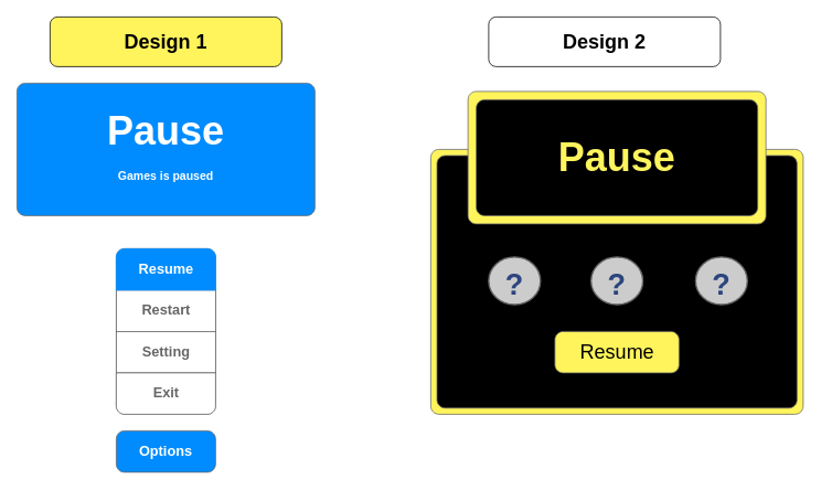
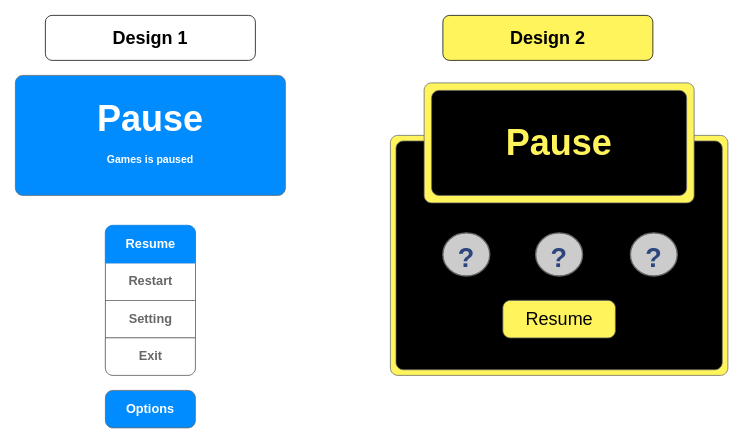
  <mxCell id="0" />
  <mxCell id="1" parent="0" />
  <mxCell id="2" value="" style="strokeWidth=1;shadow=0;dashed=0;align=center;html=1;shape=mxgraph.mockup.buttons.multiButton;fillColor=#008cff;strokeColor=#666666;mainText=;subText=;" parent="1" vertex="1"><mxGeometry x="20" y="100" width="360" height="160" as="geometry" /></mxCell>
  <mxCell id="3" value="&lt;font style=&quot;font-size: 48px;&quot;&gt;Pause&lt;/font&gt;" style="strokeWidth=1;shadow=0;dashed=0;align=center;html=1;shape=mxgraph.mockup.anchor;fontSize=16;fontColor=#ffffff;fontStyle=1;whiteSpace=wrap;" parent="2" vertex="1"><mxGeometry y="25.6" width="360" height="64" as="geometry" /></mxCell>
  <mxCell id="4" value="&lt;font style=&quot;font-size: 14px;&quot;&gt;Games is paused&lt;/font&gt;" style="strokeWidth=1;shadow=0;dashed=0;align=center;html=1;shape=mxgraph.mockup.anchor;fontSize=12;fontColor=#ffffff;fontStyle=1;whiteSpace=wrap;" parent="2" vertex="1"><mxGeometry y="96" width="360" height="32" as="geometry" /></mxCell>
  <mxCell id="5" value="" style="strokeWidth=1;shadow=0;dashed=0;align=center;html=1;shape=mxgraph.mockup.rrect;rSize=10;strokeColor=#666666;" parent="1" vertex="1"><mxGeometry x="140" y="300" width="120" height="200" as="geometry" /></mxCell>
  <mxCell id="6" value="Restart" style="strokeColor=inherit;fillColor=inherit;gradientColor=inherit;strokeWidth=1;shadow=0;dashed=0;align=center;html=1;shape=mxgraph.mockup.rrect;rSize=0;fontSize=17;fontColor=#666666;fontStyle=1;resizeWidth=1;" parent="5" vertex="1"><mxGeometry width="120" height="50" relative="1" as="geometry"><mxPoint y="50" as="offset" /></mxGeometry></mxCell>
  <mxCell id="7" value="Setting" style="strokeColor=inherit;fillColor=inherit;gradientColor=inherit;strokeWidth=1;shadow=0;dashed=0;align=center;html=1;shape=mxgraph.mockup.rrect;rSize=0;fontSize=17;fontColor=#666666;fontStyle=1;resizeWidth=1;" parent="5" vertex="1"><mxGeometry width="120" height="50" relative="1" as="geometry"><mxPoint y="100" as="offset" /></mxGeometry></mxCell>
  <mxCell id="8" value="Exit" style="strokeColor=inherit;fillColor=inherit;gradientColor=inherit;strokeWidth=1;shadow=0;dashed=0;align=center;html=1;shape=mxgraph.mockup.bottomButton;rSize=10;fontSize=17;fontColor=#666666;fontStyle=1;resizeWidth=1;" parent="5" vertex="1"><mxGeometry y="1" width="120" height="50" relative="1" as="geometry"><mxPoint y="-50" as="offset" /></mxGeometry></mxCell>
  <mxCell id="9" value="Resume" style="strokeWidth=1;shadow=0;dashed=0;align=center;html=1;shape=mxgraph.mockup.topButton;rSize=10;fontSize=17;fontColor=#ffffff;fontStyle=1;fillColor=#008cff;strokeColor=#008cff;resizeWidth=1;" parent="5" vertex="1"><mxGeometry width="120" height="50" relative="1" as="geometry" /></mxCell>
  <mxCell id="10" value="Options" style="strokeWidth=1;shadow=0;dashed=0;align=center;html=1;shape=mxgraph.mockup.buttons.button;strokeColor=#666666;fontColor=#ffffff;mainText=;buttonStyle=round;fontSize=17;fontStyle=1;fillColor=#008cff;whiteSpace=wrap;" parent="1" vertex="1"><mxGeometry x="140" y="520" width="120" height="50" as="geometry" /></mxCell>
- <mxCell id="11" value="&lt;b&gt;&lt;font style=&quot;font-size: 24px;&quot;&gt;Design 1&lt;/font&gt;&lt;/b&gt;" style="rounded=1;whiteSpace=wrap;html=1;fillColor=#fff45c;" vertex="1" parent="1"><mxGeometry x="60" y="20" width="280" height="60" as="geometry" /></mxCell>
- <mxCell id="12" value="&lt;b style=&quot;font-size: 12px;&quot;&gt;&lt;font style=&quot;font-size: 24px;&quot;&gt;Design 2&lt;/font&gt;&lt;/b&gt;" style="rounded=1;whiteSpace=wrap;html=1;fontSize=24;" vertex="1" parent="1"><mxGeometry x="590" y="20" width="280" height="60" as="geometry" /></mxCell>
+ <mxCell id="11" value="&lt;b&gt;&lt;font style=&quot;font-size: 24px;&quot;&gt;Design 1&lt;/font&gt;&lt;/b&gt;" style="rounded=1;whiteSpace=wrap;html=1;" vertex="1" parent="1"><mxGeometry x="60" y="20" width="280" height="60" as="geometry" /></mxCell>
+ <mxCell id="12" value="&lt;b style=&quot;font-size: 12px;&quot;&gt;&lt;font style=&quot;font-size: 24px;&quot;&gt;Design 2&lt;/font&gt;&lt;/b&gt;" style="rounded=1;whiteSpace=wrap;html=1;fontSize=24;fillColor=#fff45c;" vertex="1" parent="1"><mxGeometry x="590" y="20" width="280" height="60" as="geometry" /></mxCell>
  <mxCell id="13" value="" style="strokeWidth=1;shadow=0;dashed=0;align=center;html=1;shape=mxgraph.mockup.buttons.multiButton;fillColor=#FFF45C;strokeColor=#666666;mainText=;subText=;" vertex="1" parent="1"><mxGeometry x="520" y="180" width="450" height="320" as="geometry" /></mxCell>
  <mxCell id="14" value="" style="strokeWidth=1;shadow=0;dashed=0;align=center;html=1;shape=mxgraph.mockup.anchor;fontSize=12;fontColor=#ffffff;fontStyle=1;whiteSpace=wrap;" vertex="1" parent="13"><mxGeometry y="192" width="450" height="64" as="geometry" /></mxCell>
  <mxCell id="15" value="" style="strokeWidth=1;shadow=0;dashed=0;align=center;html=1;shape=mxgraph.mockup.buttons.multiButton;fillColor=#000000;strokeColor=#666666;mainText=;subText=;" vertex="1" parent="13"><mxGeometry x="7.5" y="7.5" width="435" height="305" as="geometry" /></mxCell>
  <mxCell id="16" value="" style="strokeWidth=1;shadow=0;dashed=0;align=center;html=1;shape=mxgraph.mockup.anchor;fontSize=12;fontColor=#ffffff;fontStyle=1;whiteSpace=wrap;" vertex="1" parent="15"><mxGeometry y="183" width="435" height="61" as="geometry" /></mxCell>
  <mxCell id="17" value="" style="strokeWidth=1;shadow=0;dashed=0;align=center;html=1;shape=mxgraph.mockup.buttons.multiButton;fillColor=#FFF45C;strokeColor=#666666;mainText=;subText=;" vertex="1" parent="15"><mxGeometry x="37.5" y="-77.5" width="360" height="160" as="geometry" /></mxCell>
  <mxCell id="18" value="" style="strokeWidth=1;shadow=0;dashed=0;align=center;html=1;shape=mxgraph.mockup.anchor;fontSize=12;fontColor=#ffffff;fontStyle=1;whiteSpace=wrap;" vertex="1" parent="17"><mxGeometry y="96" width="360" height="32" as="geometry" /></mxCell>
  <mxCell id="19" value="" style="strokeWidth=1;shadow=0;dashed=0;align=center;html=1;shape=mxgraph.mockup.buttons.multiButton;fillColor=#000000;strokeColor=#666666;mainText=;subText=;" vertex="1" parent="17"><mxGeometry x="10" y="10" width="340" height="140" as="geometry" /></mxCell>
  <mxCell id="20" value="&lt;font color=&quot;#fff45c&quot; style=&quot;font-size: 48px;&quot;&gt;Pause&lt;/font&gt;" style="strokeWidth=1;shadow=0;dashed=0;align=center;html=1;shape=mxgraph.mockup.anchor;fontSize=16;fontColor=#ffffff;fontStyle=1;whiteSpace=wrap;" vertex="1" parent="19"><mxGeometry y="42" width="340" height="56" as="geometry" /></mxCell>
  <mxCell id="21" value="" style="strokeWidth=1;shadow=0;dashed=0;align=center;html=1;shape=mxgraph.mockup.anchor;fontSize=12;fontColor=#ffffff;fontStyle=1;whiteSpace=wrap;" vertex="1" parent="19"><mxGeometry y="84" width="340" height="28" as="geometry" /></mxCell>
  <mxCell id="22" value="" style="verticalLabelPosition=bottom;shadow=0;dashed=0;align=center;html=1;verticalAlign=top;strokeWidth=1;shape=mxgraph.mockup.misc.help_icon;fontSize=24;fontColor=#FFF45C;fillColor=#000000;" vertex="1" parent="15"><mxGeometry x="62.5" y="122.5" width="62.5" height="57.5" as="geometry" /></mxCell>
  <mxCell id="23" value="" style="verticalLabelPosition=bottom;shadow=0;dashed=0;align=center;html=1;verticalAlign=top;strokeWidth=1;shape=mxgraph.mockup.misc.help_icon;fontSize=24;fontColor=#FFF45C;fillColor=#000000;" vertex="1" parent="15"><mxGeometry x="312.5" y="122.5" width="62.5" height="57.5" as="geometry" /></mxCell>
  <mxCell id="24" value="&lt;font color=&quot;#000000&quot;&gt;Resume&lt;/font&gt;" style="strokeWidth=1;shadow=0;dashed=0;align=center;html=1;shape=mxgraph.mockup.buttons.multiButton;fillColor=#fff45c;strokeColor=#666666;mainText=;subText=;fontSize=24;fontColor=#FFF45C;" vertex="1" parent="15"><mxGeometry x="142.5" y="212.5" width="150" height="50" as="geometry" /></mxCell>
  <mxCell id="25" value="" style="verticalLabelPosition=bottom;shadow=0;dashed=0;align=center;html=1;verticalAlign=top;strokeWidth=1;shape=mxgraph.mockup.misc.help_icon;fontSize=24;fontColor=#FFF45C;fillColor=#FFF45C;" vertex="1" parent="15"><mxGeometry x="186.25" y="122.5" width="62.5" height="57.5" as="geometry" /></mxCell>
